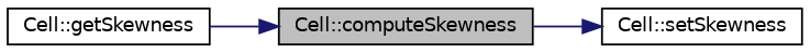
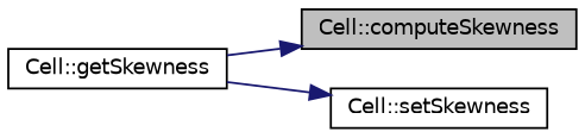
  digraph {
    rankdir=LR
    node [color=black fontname=Helvetica fontsize=10 shape=record]
    edge [color=midnightblue fontname=Helvetica fontsize=10 labelfontname=Helvetica labelfontsize=10 style=solid]
    n1 [fillcolor=grey75 fontcolor=black height=0.2 label="Cell::computeSkewness" style=filled width=0.4]
    n2 [height=0.2 label="Cell::setSkewness" width=0.4]
    n3 [height=0.2 label="Cell::getSkewness" width=0.4]
-   n1 -> n2
+   n3 -> n2
    n3 -> n1
  }
